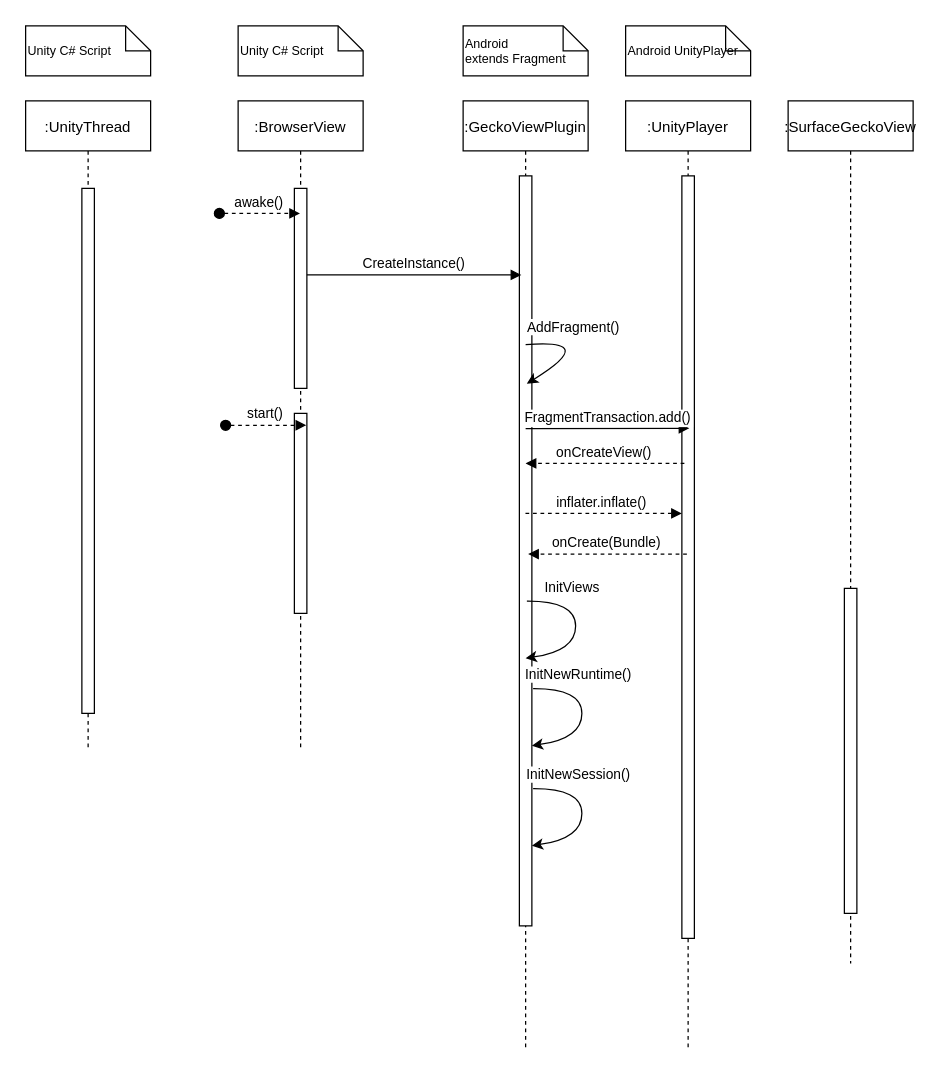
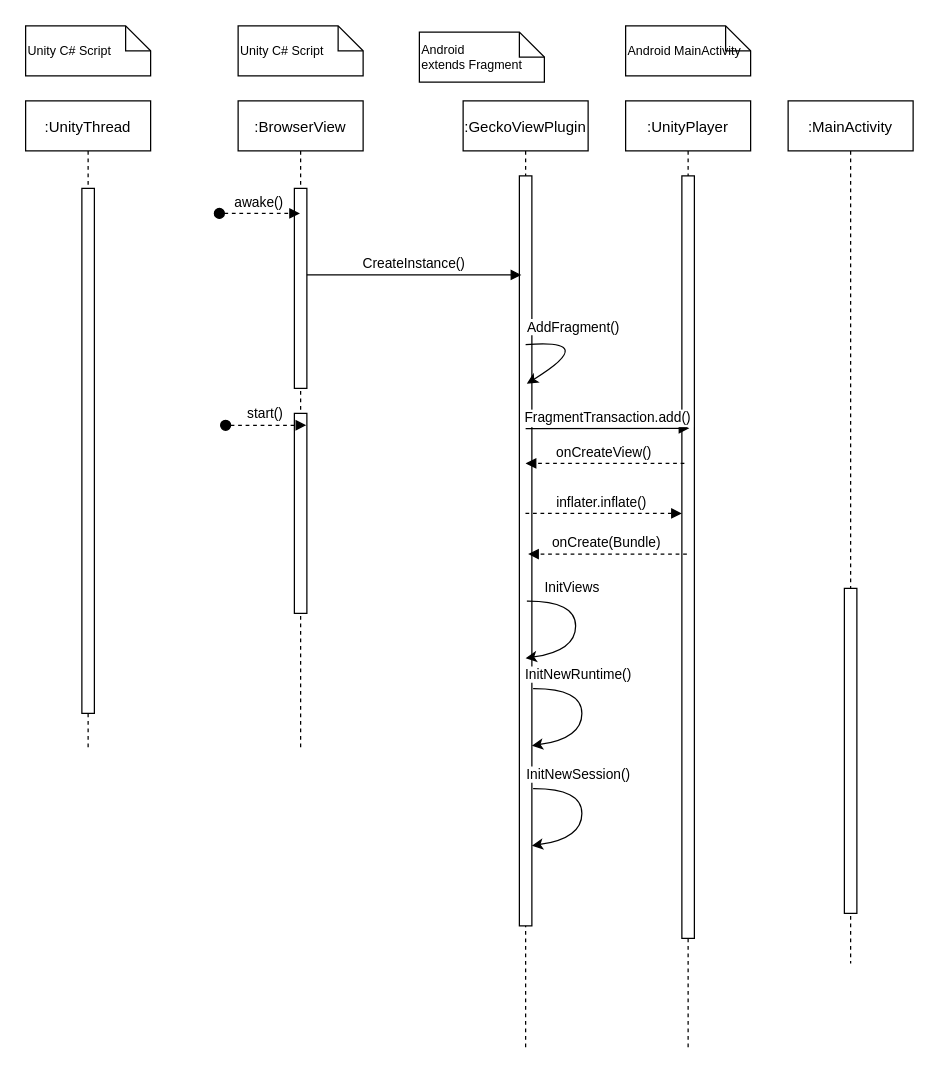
  <mxCell id="0" />
  <mxCell id="1" parent="0" />
  <mxCell id="2" value=":BrowserView" style="shape=umlLifeline;perimeter=lifelinePerimeter;container=1;collapsible=0;recursiveResize=0;rounded=0;shadow=0;strokeWidth=1;" parent="1" vertex="1"><mxGeometry x="190" y="80" width="100" height="520" as="geometry" /></mxCell>
  <mxCell id="3" value="" style="points=[];perimeter=orthogonalPerimeter;rounded=0;shadow=0;strokeWidth=1;" parent="2" vertex="1"><mxGeometry x="45" y="70" width="10" height="160" as="geometry" /></mxCell>
  <mxCell id="4" value="awake()" style="verticalAlign=bottom;startArrow=oval;endArrow=block;startSize=8;shadow=0;strokeWidth=1;dashed=1;" parent="2" target="2" edge="1"><mxGeometry relative="1" as="geometry"><mxPoint x="-15" y="90" as="sourcePoint" /><mxPoint x="50" y="70" as="targetPoint" /></mxGeometry></mxCell>
  <mxCell id="5" value="" style="points=[];perimeter=orthogonalPerimeter;rounded=0;shadow=0;strokeWidth=1;" vertex="1" parent="2"><mxGeometry x="45" y="250" width="10" height="160" as="geometry" /></mxCell>
  <mxCell id="6" value="start()" style="verticalAlign=bottom;startArrow=oval;endArrow=block;startSize=8;shadow=0;strokeWidth=1;dashed=1;" edge="1" parent="2"><mxGeometry relative="1" as="geometry"><mxPoint x="-10" y="259.5" as="sourcePoint" /><mxPoint x="54.5" y="259.5" as="targetPoint" /></mxGeometry></mxCell>
  <mxCell id="7" value=":GeckoViewPlugin" style="shape=umlLifeline;perimeter=lifelinePerimeter;container=1;collapsible=0;recursiveResize=0;rounded=0;shadow=0;strokeWidth=1;" parent="1" vertex="1"><mxGeometry x="370" y="80" width="100" height="760" as="geometry" /></mxCell>
  <mxCell id="8" value="" style="points=[];perimeter=orthogonalPerimeter;rounded=0;shadow=0;strokeWidth=1;" parent="7" vertex="1"><mxGeometry x="45" y="60" width="10" height="600" as="geometry" /></mxCell>
  <mxCell id="9" value="InitViews" style="curved=1;endArrow=classic;html=1;rounded=0;exitX=0.6;exitY=0.567;exitDx=0;exitDy=0;exitPerimeter=0;entryX=0.5;entryY=0.643;entryDx=0;entryDy=0;entryPerimeter=0;" edge="1" parent="7" source="8" target="8"><mxGeometry x="-0.398" y="11" width="50" height="50" relative="1" as="geometry"><mxPoint x="61" y="155.08" as="sourcePoint" /><mxPoint x="60" y="194.08" as="targetPoint" /><Array as="points"><mxPoint x="90" y="400" /><mxPoint x="90" y="440" /></Array><mxPoint as="offset" /></mxGeometry></mxCell>
  <mxCell id="10" value="AddFragment()" style="curved=1;endArrow=classic;html=1;rounded=0;exitX=0.5;exitY=0.225;exitDx=0;exitDy=0;exitPerimeter=0;entryX=0.6;entryY=0.277;entryDx=0;entryDy=0;entryPerimeter=0;" edge="1" parent="7" source="8" target="8"><mxGeometry x="-0.398" y="11" width="50" height="50" relative="1" as="geometry"><mxPoint x="-80" y="400" as="sourcePoint" /><mxPoint x="-30" y="350" as="targetPoint" /><Array as="points"><mxPoint x="110" y="190" /></Array><mxPoint as="offset" /></mxGeometry></mxCell>
  <mxCell id="11" value="InitNewRuntime()" style="curved=1;endArrow=classic;html=1;rounded=0;exitX=0.6;exitY=0.567;exitDx=0;exitDy=0;exitPerimeter=0;entryX=0.5;entryY=0.643;entryDx=0;entryDy=0;entryPerimeter=0;" edge="1" parent="7"><mxGeometry x="-0.398" y="11" width="50" height="50" relative="1" as="geometry"><mxPoint x="56" y="470.2" as="sourcePoint" /><mxPoint x="55" y="515.8" as="targetPoint" /><Array as="points"><mxPoint x="95" y="470" /><mxPoint x="95" y="510" /></Array><mxPoint as="offset" /></mxGeometry></mxCell>
  <mxCell id="12" value="InitNewSession()" style="curved=1;endArrow=classic;html=1;rounded=0;exitX=0.6;exitY=0.567;exitDx=0;exitDy=0;exitPerimeter=0;entryX=0.5;entryY=0.643;entryDx=0;entryDy=0;entryPerimeter=0;" edge="1" parent="7"><mxGeometry x="-0.398" y="11" width="50" height="50" relative="1" as="geometry"><mxPoint x="56" y="550.2" as="sourcePoint" /><mxPoint x="55" y="595.8" as="targetPoint" /><Array as="points"><mxPoint x="95" y="550" /><mxPoint x="95" y="590" /></Array><mxPoint as="offset" /></mxGeometry></mxCell>
  <mxCell id="13" value="CreateInstance()" style="verticalAlign=bottom;endArrow=block;entryX=0.159;entryY=0.132;shadow=0;strokeWidth=1;entryDx=0;entryDy=0;entryPerimeter=0;" parent="1" source="3" target="8" edge="1"><mxGeometry relative="1" as="geometry"><mxPoint x="345" y="160" as="sourcePoint" /><mxPoint as="offset" /></mxGeometry></mxCell>
- <mxCell id="14" value=":SurfaceGeckoView" style="shape=umlLifeline;perimeter=lifelinePerimeter;container=1;collapsible=0;recursiveResize=0;rounded=0;shadow=0;strokeWidth=1;" parent="1" vertex="1"><mxGeometry x="630" y="80" width="100" height="690" as="geometry" /></mxCell>
+ <mxCell id="14" value=":MainActivity" style="shape=umlLifeline;perimeter=lifelinePerimeter;container=1;collapsible=0;recursiveResize=0;rounded=0;shadow=0;strokeWidth=1;" parent="1" vertex="1"><mxGeometry x="630" y="80" width="100" height="690" as="geometry" /></mxCell>
  <mxCell id="15" value="" style="points=[];perimeter=orthogonalPerimeter;rounded=0;shadow=0;strokeWidth=1;" parent="14" vertex="1"><mxGeometry x="45" y="390" width="10" height="260" as="geometry" /></mxCell>
  <mxCell id="16" value="&lt;div align=&quot;left&quot;&gt;&lt;font style=&quot;font-size: 10px;&quot;&gt;Unity C# Script&lt;/font&gt;&lt;br&gt;&lt;/div&gt;" style="shape=note;size=20;whiteSpace=wrap;html=1;align=left;" parent="1" vertex="1"><mxGeometry x="190" y="20" width="100" height="40" as="geometry" /></mxCell>
  <mxCell id="17" value=":UnityThread" style="shape=umlLifeline;perimeter=lifelinePerimeter;container=1;collapsible=0;recursiveResize=0;rounded=0;shadow=0;strokeWidth=1;" parent="1" vertex="1"><mxGeometry x="20" y="80" width="100" height="520" as="geometry" /></mxCell>
  <mxCell id="18" value="" style="points=[];perimeter=orthogonalPerimeter;rounded=0;shadow=0;strokeWidth=1;" parent="17" vertex="1"><mxGeometry x="45" y="70" width="10" height="420" as="geometry" /></mxCell>
- <mxCell id="19" value="Android&lt;br&gt;extends Fragment" style="shape=note;size=20;whiteSpace=wrap;html=1;align=left;fontSize=10;" parent="1" vertex="1"><mxGeometry x="370" y="20" width="100" height="40" as="geometry" /></mxCell>
+ <mxCell id="19" value="Android&lt;br&gt;extends Fragment" style="shape=note;size=20;whiteSpace=wrap;html=1;align=left;fontSize=10;" parent="1" vertex="1"><mxGeometry x="335" y="25" width="100" height="40" as="geometry" /></mxCell>
  <mxCell id="20" value="&lt;div align=&quot;left&quot;&gt;&lt;font style=&quot;font-size: 10px;&quot;&gt;Unity C# Script&lt;/font&gt;&lt;br&gt;&lt;/div&gt;" style="shape=note;size=20;whiteSpace=wrap;html=1;align=left;" vertex="1" parent="1"><mxGeometry x="20" y="20" width="100" height="40" as="geometry" /></mxCell>
  <mxCell id="21" value=":UnityPlayer" style="shape=umlLifeline;perimeter=lifelinePerimeter;container=1;collapsible=0;recursiveResize=0;rounded=0;shadow=0;strokeWidth=1;" vertex="1" parent="1"><mxGeometry x="500" y="80" width="100" height="760" as="geometry" /></mxCell>
  <mxCell id="22" value="" style="points=[];perimeter=orthogonalPerimeter;rounded=0;shadow=0;strokeWidth=1;" vertex="1" parent="21"><mxGeometry x="45" y="60" width="10" height="610" as="geometry" /></mxCell>
  <mxCell id="23" value="onCreateView()" style="verticalAlign=bottom;endArrow=block;shadow=0;strokeWidth=1;exitX=0.49;exitY=0.477;exitDx=0;exitDy=0;exitPerimeter=0;entryX=0.52;entryY=0.477;entryDx=0;entryDy=0;entryPerimeter=0;dashed=1;" edge="1" parent="21"><mxGeometry relative="1" as="geometry"><mxPoint x="47" y="290.0" as="sourcePoint" /><mxPoint as="offset" /><mxPoint x="-80" y="290.0" as="targetPoint" /></mxGeometry></mxCell>
  <mxCell id="24" value="inflater.inflate()" style="verticalAlign=bottom;endArrow=none;shadow=0;strokeWidth=1;exitX=0.49;exitY=0.477;exitDx=0;exitDy=0;exitPerimeter=0;entryX=0.52;entryY=0.477;entryDx=0;entryDy=0;entryPerimeter=0;dashed=1;startArrow=block;startFill=1;endFill=0;" edge="1" parent="21"><mxGeometry relative="1" as="geometry"><mxPoint x="45" y="330" as="sourcePoint" /><mxPoint as="offset" /><mxPoint x="-82" y="330" as="targetPoint" /></mxGeometry></mxCell>
- <mxCell id="25" value="Android UnityPlayer" style="shape=note;size=20;whiteSpace=wrap;html=1;align=left;fontSize=10;" vertex="1" parent="1"><mxGeometry x="500" y="20" width="100" height="40" as="geometry" /></mxCell>
+ <mxCell id="25" value="Android MainActivity" style="shape=note;size=20;whiteSpace=wrap;html=1;align=left;fontSize=10;" vertex="1" parent="1"><mxGeometry x="500" y="20" width="100" height="40" as="geometry" /></mxCell>
  <mxCell id="26" value="onCreate(Bundle)" style="verticalAlign=bottom;endArrow=block;shadow=0;strokeWidth=1;exitX=0.49;exitY=0.477;exitDx=0;exitDy=0;exitPerimeter=0;entryX=0.52;entryY=0.477;entryDx=0;entryDy=0;entryPerimeter=0;dashed=1;" edge="1" parent="1" source="21" target="7"><mxGeometry relative="1" as="geometry"><mxPoint x="422" y="360.08" as="sourcePoint" /><mxPoint as="offset" /><mxPoint x="545" y="360" as="targetPoint" /></mxGeometry></mxCell>
  <mxCell id="27" value="FragmentTransaction.add()" style="verticalAlign=bottom;endArrow=block;shadow=0;strokeWidth=1;exitX=0.5;exitY=0.337;exitDx=0;exitDy=0;exitPerimeter=0;entryX=0.6;entryY=0.331;entryDx=0;entryDy=0;entryPerimeter=0;" edge="1" parent="1" source="8" target="22"><mxGeometry relative="1" as="geometry"><mxPoint x="415" y="290" as="sourcePoint" /><mxPoint as="offset" /><mxPoint x="545" y="290" as="targetPoint" /></mxGeometry></mxCell>
